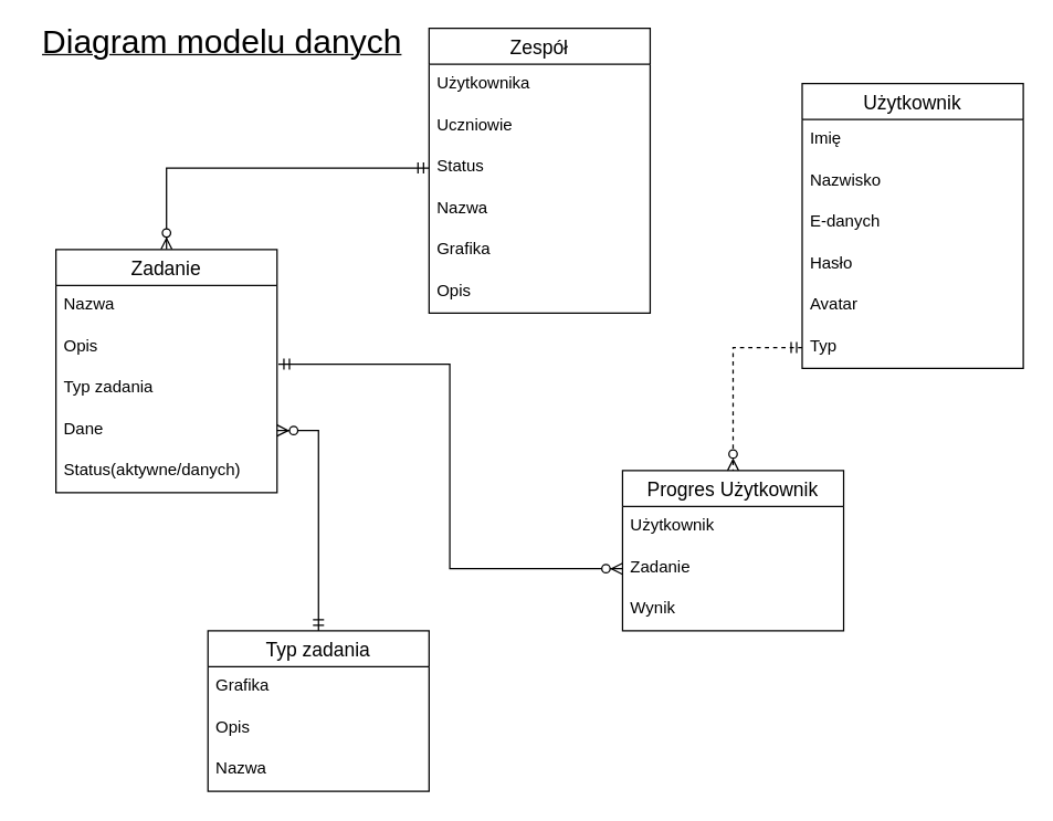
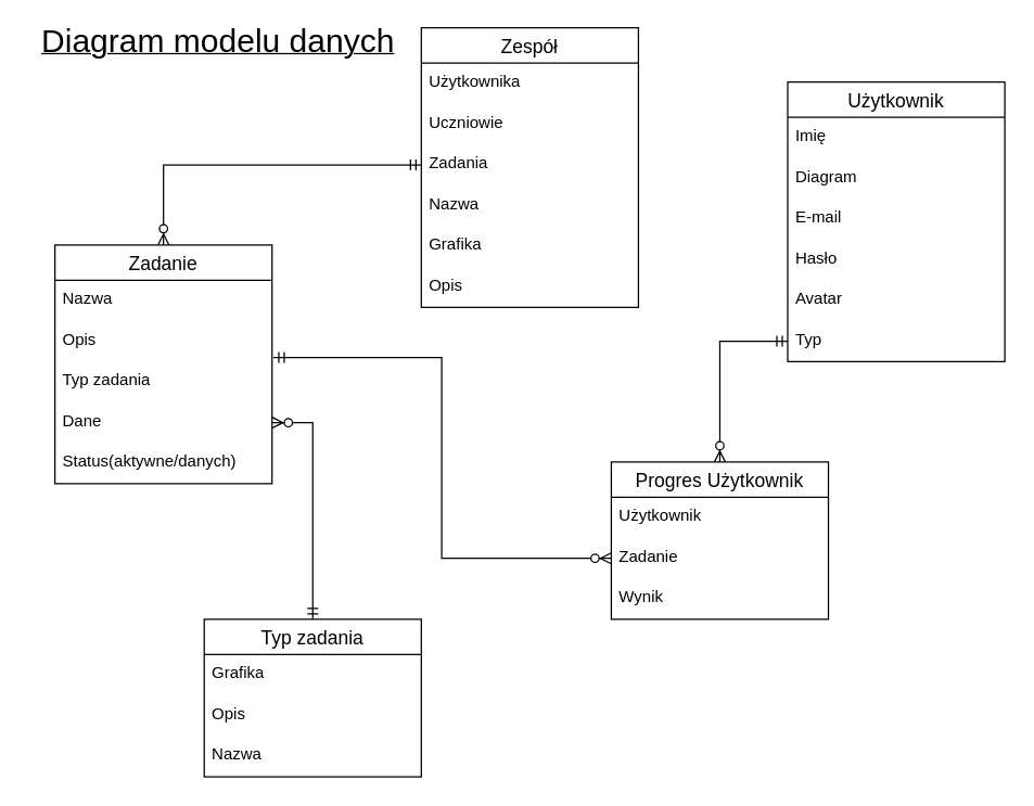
  <mxCell id="0" />
  <mxCell id="1" parent="0" />
  <mxCell id="2" value="Użytkownik" style="swimlane;fontStyle=0;childLayout=stackLayout;horizontal=1;startSize=26;horizontalStack=0;resizeParent=1;resizeParentMax=0;resizeLast=0;collapsible=1;marginBottom=0;align=center;fontSize=14;" vertex="1" parent="1"><mxGeometry x="580" y="60" width="160" height="206" as="geometry" /></mxCell>
  <mxCell id="3" value="Imię" style="text;strokeColor=none;fillColor=none;spacingLeft=4;spacingRight=4;overflow=hidden;rotatable=0;points=[[0,0.5],[1,0.5]];portConstraint=eastwest;fontSize=12;" vertex="1" parent="2"><mxGeometry y="26" width="160" height="30" as="geometry" /></mxCell>
- <mxCell id="4" value="Nazwisko" style="text;strokeColor=none;fillColor=none;spacingLeft=4;spacingRight=4;overflow=hidden;rotatable=0;points=[[0,0.5],[1,0.5]];portConstraint=eastwest;fontSize=12;" vertex="1" parent="2"><mxGeometry y="56" width="160" height="30" as="geometry" /></mxCell>
- <mxCell id="5" value="E-danych" style="text;strokeColor=none;fillColor=none;spacingLeft=4;spacingRight=4;overflow=hidden;rotatable=0;points=[[0,0.5],[1,0.5]];portConstraint=eastwest;fontSize=12;" vertex="1" parent="2"><mxGeometry y="86" width="160" height="30" as="geometry" /></mxCell>
+ <mxCell id="4" value="Diagram" style="text;strokeColor=none;fillColor=none;spacingLeft=4;spacingRight=4;overflow=hidden;rotatable=0;points=[[0,0.5],[1,0.5]];portConstraint=eastwest;fontSize=12;" vertex="1" parent="2"><mxGeometry y="56" width="160" height="30" as="geometry" /></mxCell>
+ <mxCell id="5" value="E-mail" style="text;strokeColor=none;fillColor=none;spacingLeft=4;spacingRight=4;overflow=hidden;rotatable=0;points=[[0,0.5],[1,0.5]];portConstraint=eastwest;fontSize=12;" vertex="1" parent="2"><mxGeometry y="86" width="160" height="30" as="geometry" /></mxCell>
  <mxCell id="6" value="Hasło" style="text;strokeColor=none;fillColor=none;spacingLeft=4;spacingRight=4;overflow=hidden;rotatable=0;points=[[0,0.5],[1,0.5]];portConstraint=eastwest;fontSize=12;" vertex="1" parent="2"><mxGeometry y="116" width="160" height="30" as="geometry" /></mxCell>
  <mxCell id="7" value="Avatar" style="text;strokeColor=none;fillColor=none;spacingLeft=4;spacingRight=4;overflow=hidden;rotatable=0;points=[[0,0.5],[1,0.5]];portConstraint=eastwest;fontSize=12;" vertex="1" parent="2"><mxGeometry y="146" width="160" height="30" as="geometry" /></mxCell>
  <mxCell id="8" value="Typ" style="text;strokeColor=none;fillColor=none;spacingLeft=4;spacingRight=4;overflow=hidden;rotatable=0;points=[[0,0.5],[1,0.5]];portConstraint=eastwest;fontSize=12;" vertex="1" parent="2"><mxGeometry y="176" width="160" height="30" as="geometry" /></mxCell>
  <mxCell id="9" value="Progres Użytkownik" style="swimlane;fontStyle=0;childLayout=stackLayout;horizontal=1;startSize=26;horizontalStack=0;resizeParent=1;resizeParentMax=0;resizeLast=0;collapsible=1;marginBottom=0;align=center;fontSize=14;" vertex="1" parent="1"><mxGeometry x="450" y="340" width="160" height="116" as="geometry" /></mxCell>
  <mxCell id="10" value="Użytkownik" style="text;strokeColor=none;fillColor=none;spacingLeft=4;spacingRight=4;overflow=hidden;rotatable=0;points=[[0,0.5],[1,0.5]];portConstraint=eastwest;fontSize=12;" vertex="1" parent="9"><mxGeometry y="26" width="160" height="30" as="geometry" /></mxCell>
  <mxCell id="11" value="Zadanie" style="text;strokeColor=none;fillColor=none;spacingLeft=4;spacingRight=4;overflow=hidden;rotatable=0;points=[[0,0.5],[1,0.5]];portConstraint=eastwest;fontSize=12;" vertex="1" parent="9"><mxGeometry y="56" width="160" height="30" as="geometry" /></mxCell>
  <mxCell id="12" value="Wynik" style="text;strokeColor=none;fillColor=none;spacingLeft=4;spacingRight=4;overflow=hidden;rotatable=0;points=[[0,0.5],[1,0.5]];portConstraint=eastwest;fontSize=12;" vertex="1" parent="9"><mxGeometry y="86" width="160" height="30" as="geometry" /></mxCell>
  <mxCell id="13" style="edgeStyle=orthogonalEdgeStyle;rounded=0;orthogonalLoop=1;jettySize=auto;html=1;entryX=0;entryY=0.5;entryDx=0;entryDy=0;startArrow=ERzeroToMany;startFill=1;endArrow=ERmandOne;endFill=0;" edge="1" parent="1" source="14" target="23"><mxGeometry relative="1" as="geometry" /></mxCell>
  <mxCell id="14" value="Zadanie" style="swimlane;fontStyle=0;childLayout=stackLayout;horizontal=1;startSize=26;horizontalStack=0;resizeParent=1;resizeParentMax=0;resizeLast=0;collapsible=1;marginBottom=0;align=center;fontSize=14;" vertex="1" parent="1"><mxGeometry x="40" y="180" width="160" height="176" as="geometry" /></mxCell>
  <mxCell id="15" value="Nazwa" style="text;strokeColor=none;fillColor=none;spacingLeft=4;spacingRight=4;overflow=hidden;rotatable=0;points=[[0,0.5],[1,0.5]];portConstraint=eastwest;fontSize=12;" vertex="1" parent="14"><mxGeometry y="26" width="160" height="30" as="geometry" /></mxCell>
  <mxCell id="16" value="Opis" style="text;strokeColor=none;fillColor=none;spacingLeft=4;spacingRight=4;overflow=hidden;rotatable=0;points=[[0,0.5],[1,0.5]];portConstraint=eastwest;fontSize=12;" vertex="1" parent="14"><mxGeometry y="56" width="160" height="30" as="geometry" /></mxCell>
  <mxCell id="17" value="Typ zadania" style="text;strokeColor=none;fillColor=none;spacingLeft=4;spacingRight=4;overflow=hidden;rotatable=0;points=[[0,0.5],[1,0.5]];portConstraint=eastwest;fontSize=12;" vertex="1" parent="14"><mxGeometry y="86" width="160" height="30" as="geometry" /></mxCell>
  <mxCell id="18" value="Dane" style="text;strokeColor=none;fillColor=none;spacingLeft=4;spacingRight=4;overflow=hidden;rotatable=0;points=[[0,0.5],[1,0.5]];portConstraint=eastwest;fontSize=12;" vertex="1" parent="14"><mxGeometry y="116" width="160" height="30" as="geometry" /></mxCell>
  <mxCell id="19" value="Status(aktywne/danych)" style="text;strokeColor=none;fillColor=none;spacingLeft=4;spacingRight=4;overflow=hidden;rotatable=0;points=[[0,0.5],[1,0.5]];portConstraint=eastwest;fontSize=12;" vertex="1" parent="14"><mxGeometry y="146" width="160" height="30" as="geometry" /></mxCell>
  <mxCell id="20" value="Zespół" style="swimlane;fontStyle=0;childLayout=stackLayout;horizontal=1;startSize=26;horizontalStack=0;resizeParent=1;resizeParentMax=0;resizeLast=0;collapsible=1;marginBottom=0;align=center;fontSize=14;" vertex="1" parent="1"><mxGeometry x="310" y="20" width="160" height="206" as="geometry" /></mxCell>
  <mxCell id="21" value="Użytkownika" style="text;strokeColor=none;fillColor=none;spacingLeft=4;spacingRight=4;overflow=hidden;rotatable=0;points=[[0,0.5],[1,0.5]];portConstraint=eastwest;fontSize=12;" vertex="1" parent="20"><mxGeometry y="26" width="160" height="30" as="geometry" /></mxCell>
  <mxCell id="22" value="Uczniowie" style="text;strokeColor=none;fillColor=none;spacingLeft=4;spacingRight=4;overflow=hidden;rotatable=0;points=[[0,0.5],[1,0.5]];portConstraint=eastwest;fontSize=12;" vertex="1" parent="20"><mxGeometry y="56" width="160" height="30" as="geometry" /></mxCell>
- <mxCell id="23" value="Status" style="text;strokeColor=none;fillColor=none;spacingLeft=4;spacingRight=4;overflow=hidden;rotatable=0;points=[[0,0.5],[1,0.5]];portConstraint=eastwest;fontSize=12;" vertex="1" parent="20"><mxGeometry y="86" width="160" height="30" as="geometry" /></mxCell>
+ <mxCell id="23" value="Zadania" style="text;strokeColor=none;fillColor=none;spacingLeft=4;spacingRight=4;overflow=hidden;rotatable=0;points=[[0,0.5],[1,0.5]];portConstraint=eastwest;fontSize=12;" vertex="1" parent="20"><mxGeometry y="86" width="160" height="30" as="geometry" /></mxCell>
  <mxCell id="24" value="Nazwa" style="text;strokeColor=none;fillColor=none;spacingLeft=4;spacingRight=4;overflow=hidden;rotatable=0;points=[[0,0.5],[1,0.5]];portConstraint=eastwest;fontSize=12;" vertex="1" parent="20"><mxGeometry y="116" width="160" height="30" as="geometry" /></mxCell>
  <mxCell id="25" value="Grafika" style="text;strokeColor=none;fillColor=none;spacingLeft=4;spacingRight=4;overflow=hidden;rotatable=0;points=[[0,0.5],[1,0.5]];portConstraint=eastwest;fontSize=12;" vertex="1" parent="20"><mxGeometry y="146" width="160" height="30" as="geometry" /></mxCell>
  <mxCell id="26" value="Opis" style="text;strokeColor=none;fillColor=none;spacingLeft=4;spacingRight=4;overflow=hidden;rotatable=0;points=[[0,0.5],[1,0.5]];portConstraint=eastwest;fontSize=12;" vertex="1" parent="20"><mxGeometry y="176" width="160" height="30" as="geometry" /></mxCell>
- <mxCell id="27" style="edgeStyle=orthogonalEdgeStyle;rounded=0;orthogonalLoop=1;jettySize=auto;html=1;startArrow=ERmandOne;startFill=0;endArrow=ERzeroToMany;endFill=1;dashed=1;" edge="1" parent="1" source="8" target="9"><mxGeometry relative="1" as="geometry" /></mxCell>
+ <mxCell id="27" style="edgeStyle=orthogonalEdgeStyle;rounded=0;orthogonalLoop=1;jettySize=auto;html=1;startArrow=ERmandOne;startFill=0;endArrow=ERzeroToMany;endFill=1;" edge="1" parent="1" source="8" target="9"><mxGeometry relative="1" as="geometry" /></mxCell>
  <mxCell id="28" style="edgeStyle=orthogonalEdgeStyle;rounded=0;orthogonalLoop=1;jettySize=auto;html=1;startArrow=ERzeroToMany;startFill=1;endArrow=ERmandOne;endFill=0;" edge="1" parent="1" source="18" target="30"><mxGeometry relative="1" as="geometry" /></mxCell>
  <mxCell id="29" style="edgeStyle=orthogonalEdgeStyle;rounded=0;orthogonalLoop=1;jettySize=auto;html=1;entryX=1.006;entryY=0.9;entryDx=0;entryDy=0;entryPerimeter=0;startArrow=ERzeroToMany;startFill=1;endArrow=ERmandOne;endFill=0;" edge="1" parent="1" source="11" target="16"><mxGeometry relative="1" as="geometry" /></mxCell>
  <mxCell id="30" value="Typ zadania" style="swimlane;fontStyle=0;childLayout=stackLayout;horizontal=1;startSize=26;horizontalStack=0;resizeParent=1;resizeParentMax=0;resizeLast=0;collapsible=1;marginBottom=0;align=center;fontSize=14;" vertex="1" parent="1"><mxGeometry x="150" y="456" width="160" height="116" as="geometry" /></mxCell>
  <mxCell id="31" value="Grafika" style="text;strokeColor=none;fillColor=none;spacingLeft=4;spacingRight=4;overflow=hidden;rotatable=0;points=[[0,0.5],[1,0.5]];portConstraint=eastwest;fontSize=12;" vertex="1" parent="30"><mxGeometry y="26" width="160" height="30" as="geometry" /></mxCell>
  <mxCell id="32" value="Opis" style="text;strokeColor=none;fillColor=none;spacingLeft=4;spacingRight=4;overflow=hidden;rotatable=0;points=[[0,0.5],[1,0.5]];portConstraint=eastwest;fontSize=12;" vertex="1" parent="30"><mxGeometry y="56" width="160" height="30" as="geometry" /></mxCell>
  <mxCell id="33" value="Nazwa" style="text;strokeColor=none;fillColor=none;spacingLeft=4;spacingRight=4;overflow=hidden;rotatable=0;points=[[0,0.5],[1,0.5]];portConstraint=eastwest;fontSize=12;" vertex="1" parent="30"><mxGeometry y="86" width="160" height="30" as="geometry" /></mxCell>
  <mxCell id="34" value="&lt;u&gt;&lt;font style=&quot;font-size: 24px&quot;&gt;Diagram modelu danych&lt;/font&gt;&lt;/u&gt;" style="text;html=1;align=center;verticalAlign=middle;resizable=0;points=[];autosize=1;strokeWidth=4;" vertex="1" parent="1"><mxGeometry x="20" y="20" width="280" height="20" as="geometry" /></mxCell>
